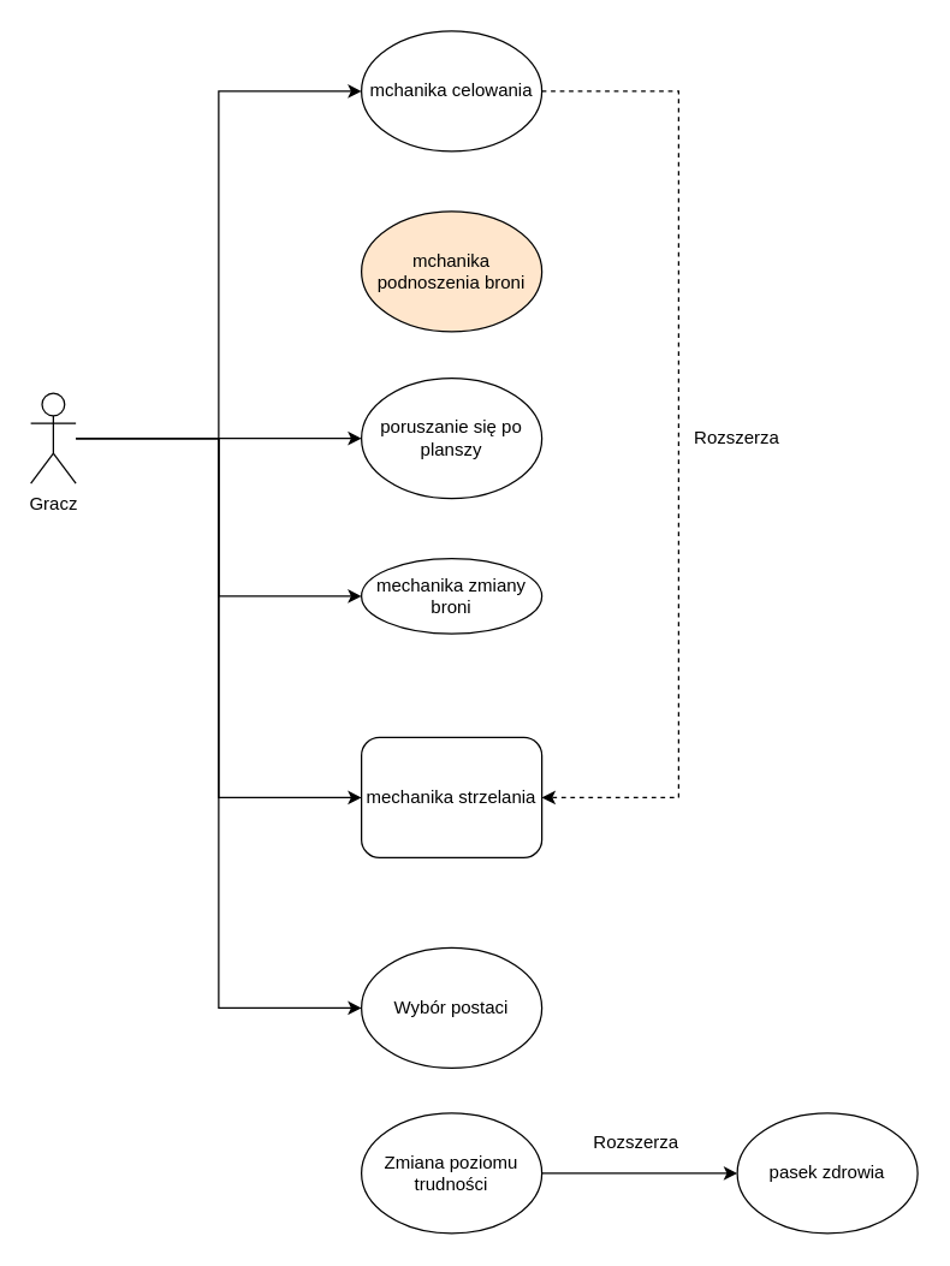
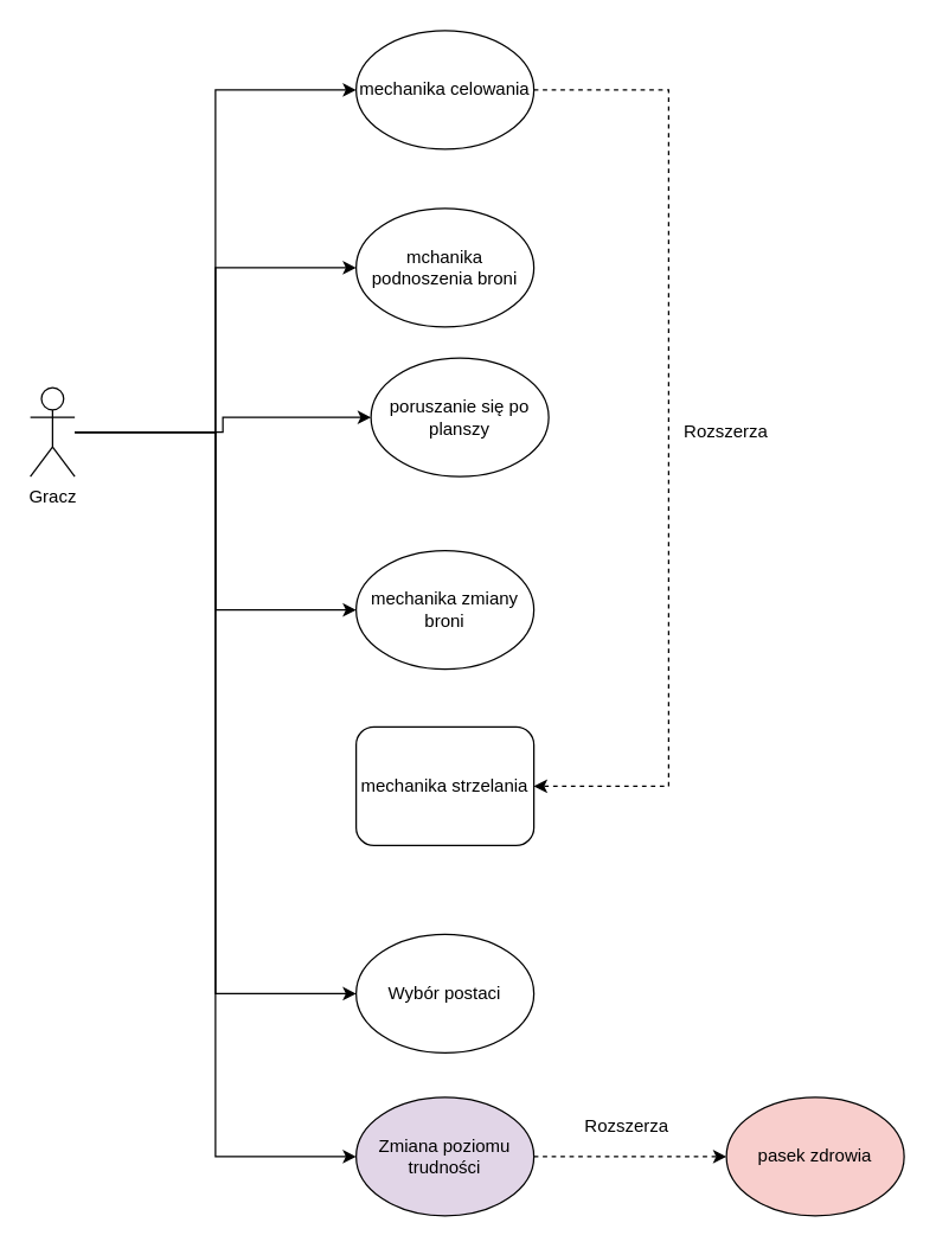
  <mxCell id="0" />
  <mxCell id="1" parent="0" />
  <mxCell id="2" style="edgeStyle=orthogonalEdgeStyle;rounded=0;orthogonalLoop=1;jettySize=auto;html=1;entryX=0;entryY=0.5;entryDx=0;entryDy=0;" edge="1" parent="1" source="9" target="15"><mxGeometry relative="1" as="geometry" /></mxCell>
+ <mxCell id="3" style="edgeStyle=orthogonalEdgeStyle;rounded=0;orthogonalLoop=1;jettySize=auto;html=1;entryX=0;entryY=0.5;entryDx=0;entryDy=0;" edge="1" parent="1" source="9" target="16"><mxGeometry relative="1" as="geometry" /></mxCell>
  <mxCell id="4" style="edgeStyle=orthogonalEdgeStyle;rounded=0;orthogonalLoop=1;jettySize=auto;html=1;entryX=0;entryY=0.5;entryDx=0;entryDy=0;" edge="1" parent="1" source="9" target="10"><mxGeometry relative="1" as="geometry" /></mxCell>
  <mxCell id="5" style="edgeStyle=orthogonalEdgeStyle;rounded=0;orthogonalLoop=1;jettySize=auto;html=1;entryX=0;entryY=0.5;entryDx=0;entryDy=0;" edge="1" parent="1" source="9" target="17"><mxGeometry relative="1" as="geometry" /></mxCell>
- <mxCell id="6" style="edgeStyle=orthogonalEdgeStyle;rounded=0;orthogonalLoop=1;jettySize=auto;html=1;entryX=0;entryY=0.5;entryDx=0;entryDy=0;" edge="1" parent="1" source="9" target="18"><mxGeometry relative="1" as="geometry" /></mxCell>
  <mxCell id="7" style="edgeStyle=orthogonalEdgeStyle;rounded=0;orthogonalLoop=1;jettySize=auto;html=1;entryX=0;entryY=0.5;entryDx=0;entryDy=0;" edge="1" parent="1" source="9" target="11"><mxGeometry relative="1" as="geometry" /></mxCell>
+ <mxCell id="8" style="edgeStyle=orthogonalEdgeStyle;rounded=0;orthogonalLoop=1;jettySize=auto;html=1;entryX=0;entryY=0.5;entryDx=0;entryDy=0;" edge="1" parent="1" source="9" target="13"><mxGeometry relative="1" as="geometry" /></mxCell>
  <mxCell id="9" value="Gracz" style="shape=umlActor;verticalLabelPosition=bottom;labelBackgroundColor=#ffffff;verticalAlign=top;html=1;outlineConnect=0;" vertex="1" parent="1"><mxGeometry x="20" y="261" width="30" height="60" as="geometry" /></mxCell>
- <mxCell id="10" value="poruszanie się po planszy" style="ellipse;whiteSpace=wrap;html=1;" vertex="1" parent="1"><mxGeometry x="240" y="251" width="120" height="80" as="geometry" /></mxCell>
+ <mxCell id="10" value="poruszanie się po planszy" style="ellipse;whiteSpace=wrap;html=1;" vertex="1" parent="1"><mxGeometry x="250" y="241" width="120" height="80" as="geometry" /></mxCell>
  <mxCell id="11" value="Wybór postaci" style="ellipse;whiteSpace=wrap;html=1;" vertex="1" parent="1"><mxGeometry x="240" y="630" width="120" height="80" as="geometry" /></mxCell>
- <mxCell id="12" style="edgeStyle=orthogonalEdgeStyle;rounded=0;orthogonalLoop=1;jettySize=auto;html=1;exitX=1;exitY=0.5;exitDx=0;exitDy=0;entryX=0;entryY=0.5;entryDx=0;entryDy=0;dashed=0;" edge="1" parent="1" source="13" target="20"><mxGeometry relative="1" as="geometry" /></mxCell>
- <mxCell id="13" value="Zmiana poziomu trudności" style="ellipse;whiteSpace=wrap;html=1;" vertex="1" parent="1"><mxGeometry x="240" y="740" width="120" height="80" as="geometry" /></mxCell>
+ <mxCell id="12" style="edgeStyle=orthogonalEdgeStyle;rounded=0;orthogonalLoop=1;jettySize=auto;html=1;exitX=1;exitY=0.5;exitDx=0;exitDy=0;entryX=0;entryY=0.5;entryDx=0;entryDy=0;dashed=1;" edge="1" parent="1" source="13" target="20"><mxGeometry relative="1" as="geometry" /></mxCell>
+ <mxCell id="13" value="Zmiana poziomu trudności" style="ellipse;whiteSpace=wrap;html=1;fillColor=#e1d5e7;" vertex="1" parent="1"><mxGeometry x="240" y="740" width="120" height="80" as="geometry" /></mxCell>
  <mxCell id="14" style="edgeStyle=orthogonalEdgeStyle;rounded=0;orthogonalLoop=1;jettySize=auto;html=1;exitX=1;exitY=0.5;exitDx=0;exitDy=0;entryX=1;entryY=0.5;entryDx=0;entryDy=0;dashed=1;" edge="1" parent="1" source="15" target="18"><mxGeometry relative="1" as="geometry"><Array as="points"><mxPoint x="451" y="60" /><mxPoint x="451" y="530" /></Array></mxGeometry></mxCell>
- <mxCell id="15" value="mchanika celowania" style="ellipse;whiteSpace=wrap;html=1;" vertex="1" parent="1"><mxGeometry x="240" y="20" width="120" height="80" as="geometry" /></mxCell>
- <mxCell id="16" value="mchanika podnoszenia broni" style="ellipse;whiteSpace=wrap;html=1;fillColor=#ffe6cc;" vertex="1" parent="1"><mxGeometry x="240" y="140" width="120" height="80" as="geometry" /></mxCell>
- <mxCell id="17" value="mechanika zmiany broni" style="ellipse;whiteSpace=wrap;html=1;" vertex="1" parent="1"><mxGeometry x="240" y="371" width="120" height="50" as="geometry" /></mxCell>
+ <mxCell id="15" value="mechanika celowania" style="ellipse;whiteSpace=wrap;html=1;" vertex="1" parent="1"><mxGeometry x="240" y="20" width="120" height="80" as="geometry" /></mxCell>
+ <mxCell id="16" value="mchanika podnoszenia broni" style="ellipse;whiteSpace=wrap;html=1;" vertex="1" parent="1"><mxGeometry x="240" y="140" width="120" height="80" as="geometry" /></mxCell>
+ <mxCell id="17" value="mechanika zmiany broni" style="ellipse;whiteSpace=wrap;html=1;" vertex="1" parent="1"><mxGeometry x="240" y="371" width="120" height="80" as="geometry" /></mxCell>
  <mxCell id="18" value="mechanika strzelania" style="whiteSpace=wrap;html=1;rounded=1;" vertex="1" parent="1"><mxGeometry x="240" y="490" width="120" height="80" as="geometry" /></mxCell>
  <mxCell id="19" value="Rozszerza" style="text;html=1;strokeColor=none;fillColor=none;align=center;verticalAlign=middle;whiteSpace=wrap;rounded=0;" vertex="1" parent="1"><mxGeometry x="470" y="281" width="40" height="20" as="geometry" /></mxCell>
- <mxCell id="20" value="pasek zdrowia" style="ellipse;whiteSpace=wrap;html=1;" vertex="1" parent="1"><mxGeometry x="490" y="740" width="120" height="80" as="geometry" /></mxCell>
+ <mxCell id="20" value="pasek zdrowia" style="ellipse;whiteSpace=wrap;html=1;fillColor=#f8cecc;" vertex="1" parent="1"><mxGeometry x="490" y="740" width="120" height="80" as="geometry" /></mxCell>
  <mxCell id="21" value="Rozszerza" style="text;html=1;strokeColor=none;fillColor=none;align=center;verticalAlign=middle;whiteSpace=wrap;rounded=0;" vertex="1" parent="1"><mxGeometry x="403.47" y="750" width="40" height="20" as="geometry" /></mxCell>
